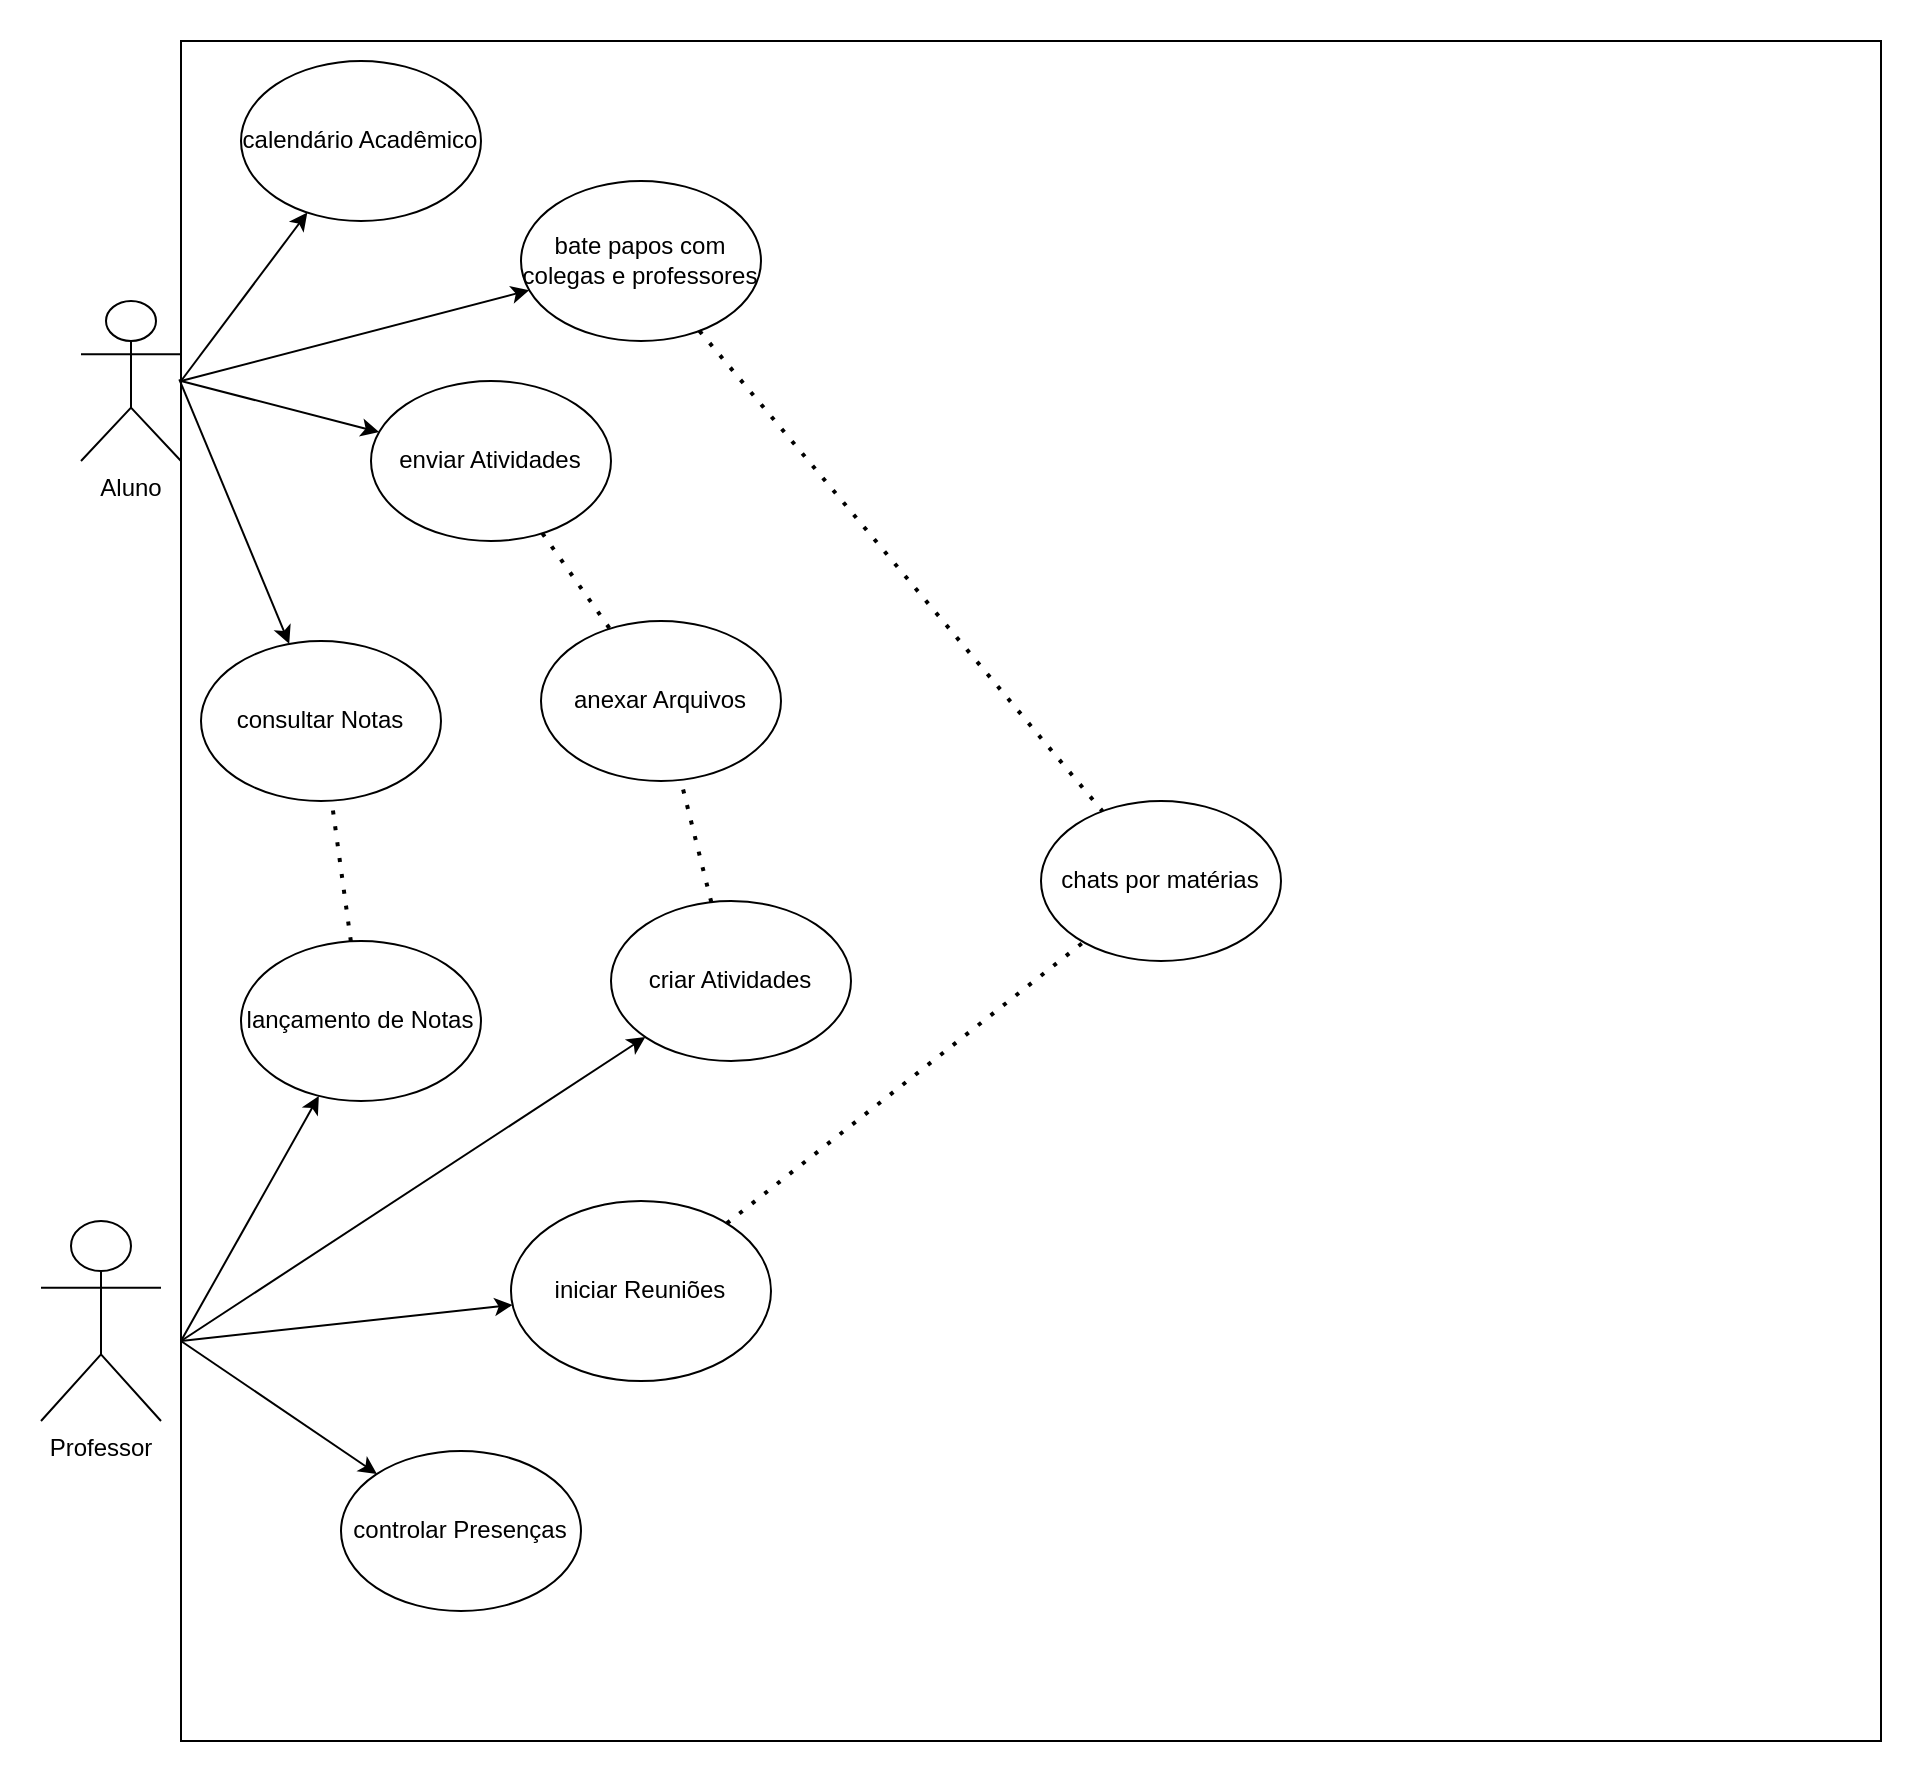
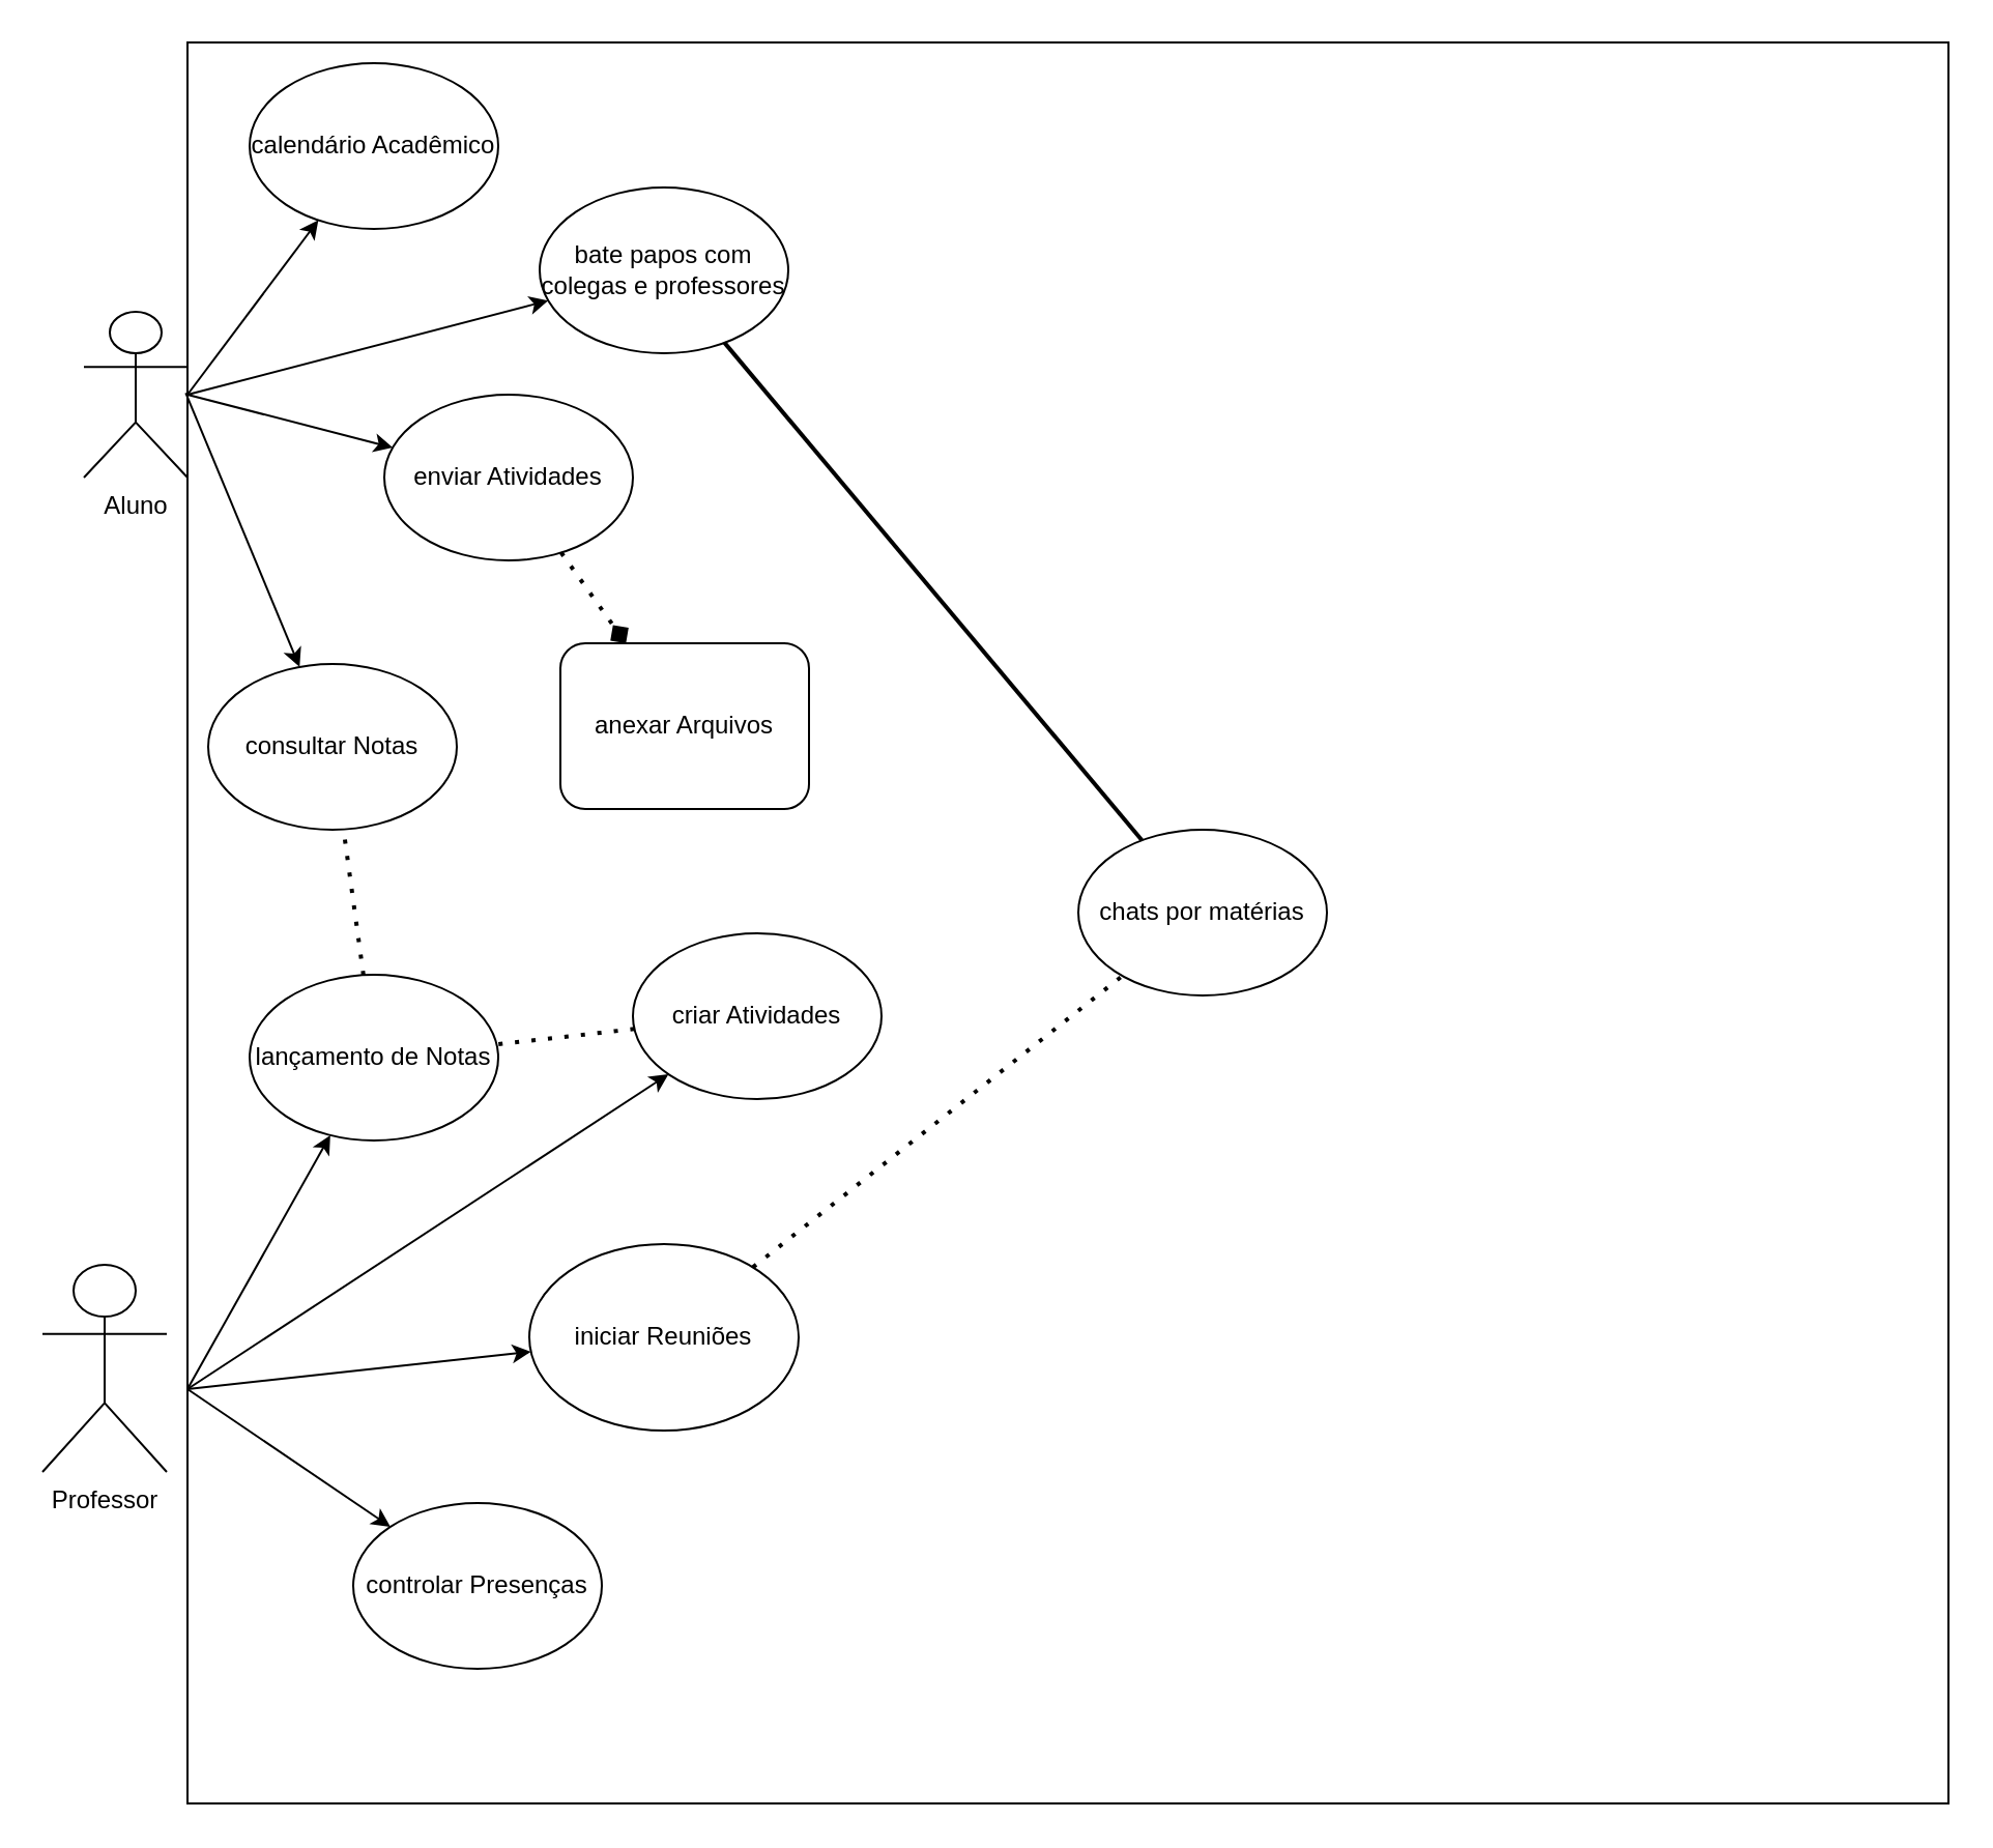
  <mxCell id="0" />
  <mxCell id="1" parent="0" />
  <mxCell id="2" value="Aluno" style="shape=umlActor;verticalLabelPosition=bottom;verticalAlign=top;html=1;outlineConnect=0;" vertex="1" parent="1"><mxGeometry x="40" y="150" width="50" height="80" as="geometry" /></mxCell>
  <mxCell id="3" value="Professor&lt;br&gt;" style="shape=umlActor;verticalLabelPosition=bottom;verticalAlign=top;html=1;outlineConnect=0;" vertex="1" parent="1"><mxGeometry x="20" y="610" width="60" height="100" as="geometry" /></mxCell>
  <mxCell id="4" value="" style="whiteSpace=wrap;html=1;aspect=fixed;" vertex="1" parent="1"><mxGeometry x="90" y="20" width="850" height="850" as="geometry" /></mxCell>
  <mxCell id="5" value="lançamento de Notas" style="ellipse;whiteSpace=wrap;html=1;" vertex="1" parent="1"><mxGeometry x="120" y="470" width="120" height="80" as="geometry" /></mxCell>
  <mxCell id="6" value="criar Atividades" style="ellipse;whiteSpace=wrap;html=1;" vertex="1" parent="1"><mxGeometry x="305" y="450" width="120" height="80" as="geometry" /></mxCell>
  <mxCell id="7" value="iniciar Reuniões" style="ellipse;whiteSpace=wrap;html=1;" vertex="1" parent="1"><mxGeometry x="255" y="600" width="130" height="90" as="geometry" /></mxCell>
  <mxCell id="8" value="" style="endArrow=classic;html=1;rounded=0;" edge="1" parent="1" target="7"><mxGeometry width="50" height="50" relative="1" as="geometry"><mxPoint x="90" y="670" as="sourcePoint" /><mxPoint x="300" y="390" as="targetPoint" /></mxGeometry></mxCell>
  <mxCell id="9" value="" style="endArrow=classic;html=1;rounded=0;" edge="1" parent="1" target="6"><mxGeometry width="50" height="50" relative="1" as="geometry"><mxPoint x="90" y="670" as="sourcePoint" /><mxPoint x="300" y="390" as="targetPoint" /></mxGeometry></mxCell>
  <mxCell id="10" value="enviar Atividades" style="ellipse;whiteSpace=wrap;html=1;" vertex="1" parent="1"><mxGeometry x="185" y="190" width="120" height="80" as="geometry" /></mxCell>
- <mxCell id="11" value="anexar Arquivos" style="ellipse;whiteSpace=wrap;html=1;" vertex="1" parent="1"><mxGeometry x="270" y="310" width="120" height="80" as="geometry" /></mxCell>
+ <mxCell id="11" value="anexar Arquivos" style="whiteSpace=wrap;html=1;rounded=1;" vertex="1" parent="1"><mxGeometry x="270" y="310" width="120" height="80" as="geometry" /></mxCell>
  <mxCell id="12" value="" style="endArrow=classic;html=1;rounded=0;" edge="1" parent="1" target="10"><mxGeometry width="50" height="50" relative="1" as="geometry"><mxPoint x="90" y="190" as="sourcePoint" /><mxPoint x="300" y="390" as="targetPoint" /></mxGeometry></mxCell>
- <mxCell id="13" value="" style="endArrow=none;dashed=1;html=1;dashPattern=1 3;strokeWidth=2;rounded=0;" edge="1" parent="1" source="10" target="11"><mxGeometry width="50" height="50" relative="1" as="geometry"><mxPoint x="250" y="440" as="sourcePoint" /><mxPoint x="300" y="390" as="targetPoint" /></mxGeometry></mxCell>
+ <mxCell id="13" value="" style="endArrow=diamond;dashed=1;html=1;dashPattern=1 3;strokeWidth=2;rounded=0;" edge="1" parent="1" source="10" target="11"><mxGeometry width="50" height="50" relative="1" as="geometry"><mxPoint x="250" y="440" as="sourcePoint" /><mxPoint x="300" y="390" as="targetPoint" /></mxGeometry></mxCell>
  <mxCell id="14" value="" style="endArrow=classic;html=1;rounded=0;" edge="1" parent="1" target="5"><mxGeometry width="50" height="50" relative="1" as="geometry"><mxPoint x="90" y="670" as="sourcePoint" /><mxPoint x="300" y="510" as="targetPoint" /></mxGeometry></mxCell>
  <mxCell id="15" value="consultar Notas" style="ellipse;whiteSpace=wrap;html=1;" vertex="1" parent="1"><mxGeometry x="100" y="320" width="120" height="80" as="geometry" /></mxCell>
  <mxCell id="16" value="" style="endArrow=classic;html=1;rounded=0;exitX=-0.001;exitY=0.199;exitDx=0;exitDy=0;exitPerimeter=0;" edge="1" parent="1" source="4" target="15"><mxGeometry width="50" height="50" relative="1" as="geometry"><mxPoint x="100" y="190" as="sourcePoint" /><mxPoint x="300" y="270" as="targetPoint" /></mxGeometry></mxCell>
  <mxCell id="17" value="calendário Acadêmico" style="ellipse;whiteSpace=wrap;html=1;" vertex="1" parent="1"><mxGeometry x="120" y="30" width="120" height="80" as="geometry" /></mxCell>
  <mxCell id="18" value="" style="endArrow=classic;html=1;rounded=0;" edge="1" parent="1" target="17"><mxGeometry width="50" height="50" relative="1" as="geometry"><mxPoint x="90" y="190" as="sourcePoint" /><mxPoint x="300" y="260" as="targetPoint" /></mxGeometry></mxCell>
  <mxCell id="19" value="" style="endArrow=none;dashed=1;html=1;dashPattern=1 3;strokeWidth=2;rounded=0;" edge="1" parent="1" source="7" target="20"><mxGeometry width="50" height="50" relative="1" as="geometry"><mxPoint x="300" y="520" as="sourcePoint" /><mxPoint x="300" y="510" as="targetPoint" /></mxGeometry></mxCell>
  <mxCell id="20" value="chats por matérias" style="ellipse;whiteSpace=wrap;html=1;" vertex="1" parent="1"><mxGeometry x="520" y="400" width="120" height="80" as="geometry" /></mxCell>
  <mxCell id="21" value="bate papos com colegas e professores" style="ellipse;whiteSpace=wrap;html=1;" vertex="1" parent="1"><mxGeometry x="260" y="90" width="120" height="80" as="geometry" /></mxCell>
  <mxCell id="22" value="" style="endArrow=classic;html=1;rounded=0;" edge="1" parent="1" target="21"><mxGeometry width="50" height="50" relative="1" as="geometry"><mxPoint x="90" y="190" as="sourcePoint" /><mxPoint x="300" y="220" as="targetPoint" /></mxGeometry></mxCell>
- <mxCell id="23" value="" style="endArrow=none;dashed=1;html=1;dashPattern=1 3;strokeWidth=2;rounded=0;" edge="1" parent="1" source="21" target="20"><mxGeometry width="50" height="50" relative="1" as="geometry"><mxPoint x="250" y="630" as="sourcePoint" /><mxPoint x="300" y="580" as="targetPoint" /></mxGeometry></mxCell>
+ <mxCell id="23" value="" style="endArrow=none;dashed=0;html=1;dashPattern=1 3;strokeWidth=2;rounded=0;" edge="1" parent="1" source="21" target="20"><mxGeometry width="50" height="50" relative="1" as="geometry"><mxPoint x="250" y="630" as="sourcePoint" /><mxPoint x="300" y="580" as="targetPoint" /></mxGeometry></mxCell>
  <mxCell id="24" value="" style="endArrow=none;dashed=1;html=1;dashPattern=1 3;strokeWidth=2;rounded=0;" edge="1" parent="1" source="5" target="15"><mxGeometry width="50" height="50" relative="1" as="geometry"><mxPoint x="250" y="510" as="sourcePoint" /><mxPoint x="300" y="460" as="targetPoint" /></mxGeometry></mxCell>
- <mxCell id="25" value="" style="endArrow=none;dashed=1;html=1;dashPattern=1 3;strokeWidth=2;rounded=0;" edge="1" parent="1" source="6" target="11"><mxGeometry width="50" height="50" relative="1" as="geometry"><mxPoint x="250" y="510" as="sourcePoint" /><mxPoint x="300" y="460" as="targetPoint" /></mxGeometry></mxCell>
+ <mxCell id="25" value="" style="endArrow=none;dashed=1;html=1;dashPattern=1 3;strokeWidth=2;rounded=0;" edge="1" parent="1" source="6" target="5"><mxGeometry width="50" height="50" relative="1" as="geometry"><mxPoint x="250" y="510" as="sourcePoint" /><mxPoint x="300" y="460" as="targetPoint" /></mxGeometry></mxCell>
  <mxCell id="26" value="controlar Presenças" style="ellipse;whiteSpace=wrap;html=1;" vertex="1" parent="1"><mxGeometry x="170" y="725" width="120" height="80" as="geometry" /></mxCell>
  <mxCell id="27" value="" style="endArrow=classic;html=1;rounded=0;" edge="1" parent="1" target="26"><mxGeometry width="50" height="50" relative="1" as="geometry"><mxPoint x="90" y="670" as="sourcePoint" /><mxPoint x="300" y="580" as="targetPoint" /></mxGeometry></mxCell>
